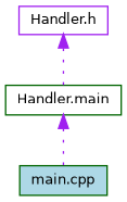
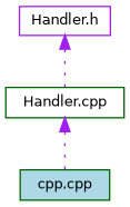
  digraph {
    node [color=darkgreen fillcolor=white fontname=Helvetica fontsize=10 shape=record style=filled]
    edge [color=purple dir=back fontname=Helvetica fontsize=10 labelfontname=Helvetica labelfontsize=10 style=dotted]
    n1 [color=purple fontcolor=black height=0.2 label="Handler.h" width=0.4]
-   n2 [height=0.2 label="Handler.main" width=0.4]
-   n3 [fillcolor=lightblue height=0.2 label="main.cpp" width=0.4]
+   n2 [height=0.2 label="Handler.cpp" width=0.4]
+   n3 [fillcolor=lightblue height=0.2 label="cpp.cpp" width=0.4]
    n1 -> n2
    n2 -> n3
  }
